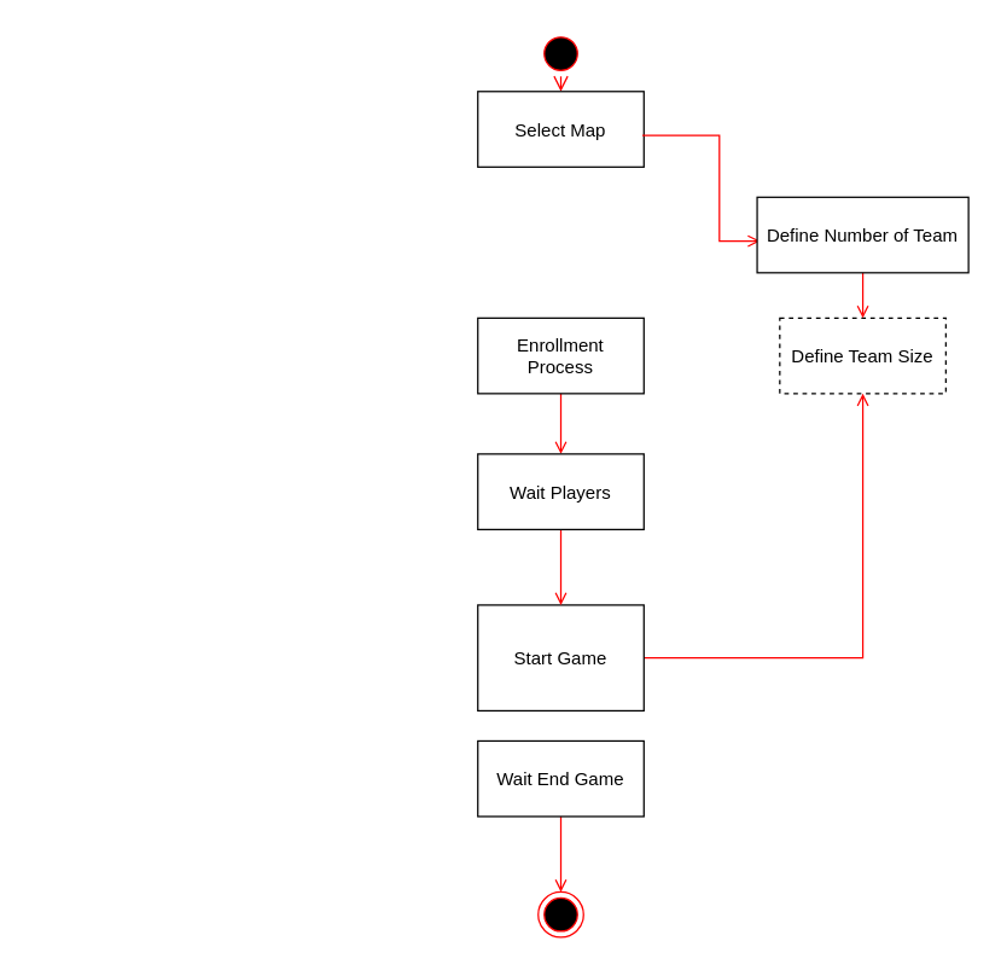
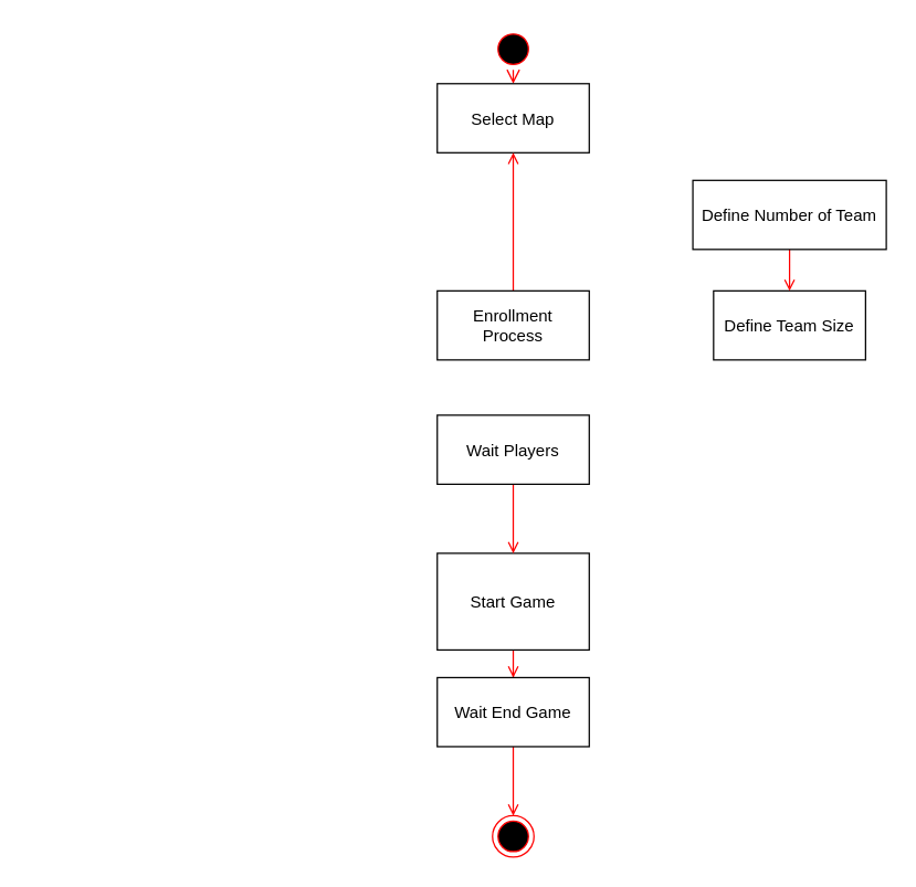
  <mxCell id="0" />
  <mxCell id="1" parent="0" />
  <mxCell id="2" value="" style="ellipse;shape=startState;fillColor=#000000;strokeColor=#ff0000;" parent="1" vertex="1"><mxGeometry x="356" y="20" width="30" height="30" as="geometry" /></mxCell>
  <mxCell id="3" value="" style="edgeStyle=elbowEdgeStyle;elbow=horizontal;verticalAlign=bottom;endArrow=open;endSize=8;strokeColor=#FF0000;endFill=1;rounded=0" parent="1" source="2" target="4" edge="1"><mxGeometry x="264.5" y="168" as="geometry"><mxPoint x="105.5" y="138" as="targetPoint" /></mxGeometry></mxCell>
  <mxCell id="4" value="Select Map" style="" parent="1" vertex="1"><mxGeometry x="316" y="60" width="110" height="50" as="geometry" /></mxCell>
- <mxCell id="5" value="" style="edgeStyle=elbowEdgeStyle;elbow=horizontal;strokeColor=#FF0000;endArrow=open;endFill=1;rounded=0;entryX=0.014;entryY=0.58;entryDx=0;entryDy=0;entryPerimeter=0;exitX=0.991;exitY=0.58;exitDx=0;exitDy=0;exitPerimeter=0;" parent="1" source="4" target="13" edge="1"><mxGeometry width="100" height="100" relative="1" as="geometry"><mxPoint x="366" y="150" as="sourcePoint" /><mxPoint x="366" y="170" as="targetPoint" /><Array as="points"><mxPoint x="476" y="110" /><mxPoint x="20.5" y="278" /></Array></mxGeometry></mxCell>
- <mxCell id="6" style="edgeStyle=orthogonalEdgeStyle;rounded=0;orthogonalLoop=1;jettySize=auto;html=1;endArrow=open;strokeColor=#FF0000;endFill=1;entryX=0.5;entryY=0;entryDx=0;entryDy=0;" parent="1" source="7" target="15" edge="1"><mxGeometry relative="1" as="geometry"><mxPoint x="406" y="280" as="targetPoint" /></mxGeometry></mxCell>
+ <mxCell id="6" style="edgeStyle=orthogonalEdgeStyle;rounded=0;orthogonalLoop=1;jettySize=auto;html=1;endArrow=open;strokeColor=#FF0000;endFill=1;" parent="1" source="7" target="4" edge="1"><mxGeometry relative="1" as="geometry"><mxPoint x="406" y="280" as="targetPoint" /></mxGeometry></mxCell>
  <mxCell id="7" value="Enrollment&#10;Process" style="" parent="1" vertex="1"><mxGeometry x="316" y="210" width="110" height="50" as="geometry" /></mxCell>
- <mxCell id="8" style="edgeStyle=orthogonalEdgeStyle;rounded=0;orthogonalLoop=1;jettySize=auto;html=1;endArrow=open;strokeColor=#FF0000;endFill=1;" parent="1" source="9" target="11" edge="1"><mxGeometry relative="1" as="geometry"><mxPoint x="396" y="480" as="targetPoint" /></mxGeometry></mxCell>
+ <mxCell id="8" style="edgeStyle=orthogonalEdgeStyle;rounded=0;orthogonalLoop=1;jettySize=auto;html=1;endArrow=open;strokeColor=#FF0000;endFill=1;entryX=0.5;entryY=0;entryDx=0;entryDy=0;" parent="1" source="9" target="17" edge="1"><mxGeometry relative="1" as="geometry"><mxPoint x="396" y="480" as="targetPoint" /></mxGeometry></mxCell>
  <mxCell id="9" value="Start Game" style="" parent="1" vertex="1"><mxGeometry x="316" y="400" width="110" height="70" as="geometry" /></mxCell>
  <mxCell id="10" value="" style="ellipse;shape=endState;fillColor=#000000;strokeColor=#ff0000" parent="1" vertex="1"><mxGeometry x="356" y="590" width="30" height="30" as="geometry" /></mxCell>
- <mxCell id="11" value="Define Team Size" style="dashed=1;" parent="1" vertex="1"><mxGeometry x="516" y="210" width="110" height="50" as="geometry" /></mxCell>
+ <mxCell id="11" value="Define Team Size" style="" parent="1" vertex="1"><mxGeometry x="516" y="210" width="110" height="50" as="geometry" /></mxCell>
  <mxCell id="12" style="edgeStyle=orthogonalEdgeStyle;rounded=0;orthogonalLoop=1;jettySize=auto;html=1;endArrow=open;strokeColor=#FF0000;endFill=1;entryX=0.5;entryY=0;entryDx=0;entryDy=0;" parent="1" source="13" edge="1" target="11"><mxGeometry relative="1" as="geometry"><mxPoint x="571" y="220" as="targetPoint" /></mxGeometry></mxCell>
  <mxCell id="13" value="Define Number of Team" style="" parent="1" vertex="1"><mxGeometry x="501" y="130" width="140" height="50" as="geometry" /></mxCell>
  <mxCell id="14" style="edgeStyle=orthogonalEdgeStyle;rounded=0;orthogonalLoop=1;jettySize=auto;html=1;endArrow=open;strokeColor=#FF0000;endFill=1;entryX=0.5;entryY=0;entryDx=0;entryDy=0;" parent="1" source="15" target="9" edge="1"><mxGeometry relative="1" as="geometry"><mxPoint x="396" y="380" as="targetPoint" /></mxGeometry></mxCell>
  <mxCell id="15" value="Wait Players" style="" parent="1" vertex="1"><mxGeometry x="316" y="300" width="110" height="50" as="geometry" /></mxCell>
  <mxCell id="16" style="edgeStyle=orthogonalEdgeStyle;rounded=0;orthogonalLoop=1;jettySize=auto;html=1;endArrow=open;strokeColor=#FF0000;endFill=1;" parent="1" source="17" target="10" edge="1"><mxGeometry relative="1" as="geometry" /></mxCell>
  <mxCell id="17" value="Wait End Game" style="" parent="1" vertex="1"><mxGeometry x="316" y="490" width="110" height="50" as="geometry" /></mxCell>
